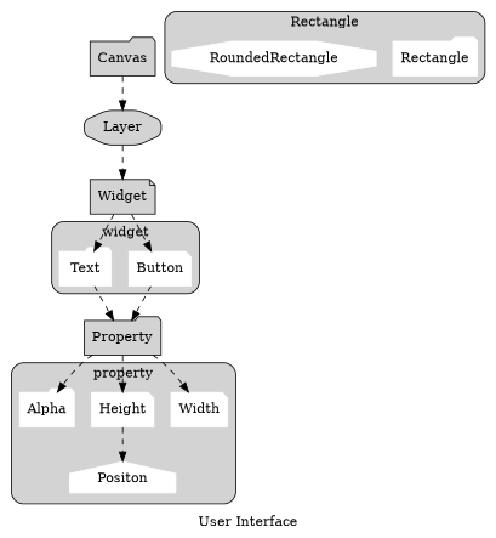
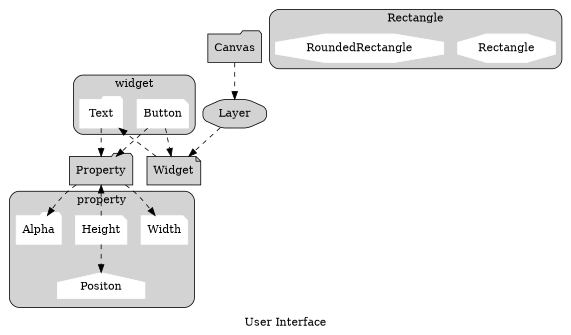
  digraph {
    label="User Interface"
    node [color=white shape=folder style=filled]
    edge [style=dashed]
    Button [shape=note]
    Text
    Positon [shape=house]
    Width [shape=note]
    Height [shape=note]
    Alpha
-   Rectangle
+   Rectangle [shape=octagon]
    RoundedRectangle [shape=octagon]
    Property [style="filled,rounded" color=""]
    Canvas [style="filled,rounded" color=""]
    Layer [shape=octagon style="filled,rounded" color=""]
    Widget [shape=note style="filled,rounded" color=""]
    subgraph cluster_1 {
      label=widget
      shape=box
      style="filled,rounded"
      Button
      Text
    }
    subgraph cluster_2 {
      label=property
      shape=box
      style="filled, rounded"
      Positon
      Width
      Height
      Alpha
    }
    subgraph cluster_3 {
      label=Rectangle
      shape=box
      style="filled, rounded"
      Rectangle
      RoundedRectangle
    }
    Button -> Property
    Text -> Property
    Height -> Positon
    Property -> Width
-   Property -> Height
+   Height -> Property
    Property -> Alpha
    Canvas -> Layer
    Layer -> Widget
-   Widget -> Button
+   Button -> Widget
    Widget -> Text
  }
